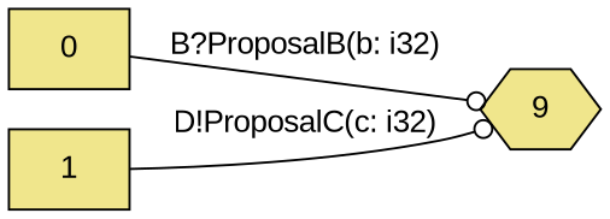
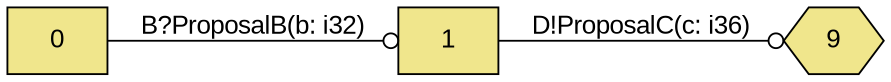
  digraph {
    fontname="Liberation Sans"
    rankdir=LR
    node [fillcolor=khaki fontname="Liberation Sans" shape=box style=filled]
    edge [arrowhead=odot fontname="Liberation Sans"]
    0
    1
    n3 [label=9 shape=hexagon]
-   0 -> n3 [label="B?ProposalB(b: i32)"]
-   1 -> n3 [label="D!ProposalC(c: i32)"]
+   0 -> 1 [label="B?ProposalB(b: i32)"]
+   1 -> n3 [label="D!ProposalC(c: i36)"]
  }
